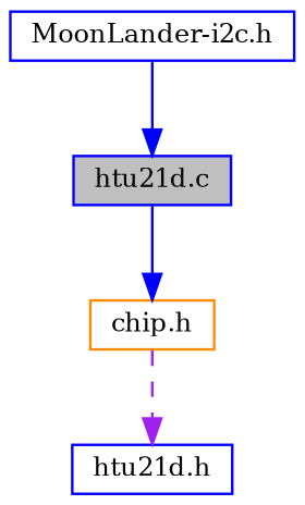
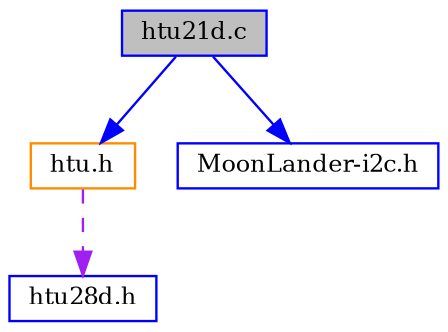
  digraph {
    fontname="DejaVu Serif"
    node [color=blue fillcolor=white fontname="DejaVu Serif" fontsize=10 shape=record style=filled]
    edge [color=blue fontname="DejaVu Serif" fontsize=10 labelfontname=Helvetica labelfontsize=10 style=solid]
    n1 [fillcolor=grey75 fontcolor=black height=0.2 label="htu21d.c" width=0.4]
-   n2 [color=darkorange height=0.2 label="chip.h" width=0.4]
+   n2 [color=darkorange height=0.2 label="htu.h" width=0.4]
    n3 [height=0.2 label="MoonLander-i2c.h" width=0.4]
-   n4 [height=0.2 label="htu21d.h" width=0.4]
+   n4 [height=0.2 label="htu28d.h" width=0.4]
    n1 -> n2
-   n3 -> n1
+   n1 -> n3
    n2 -> n4 [color=purple style=dashed]
  }
